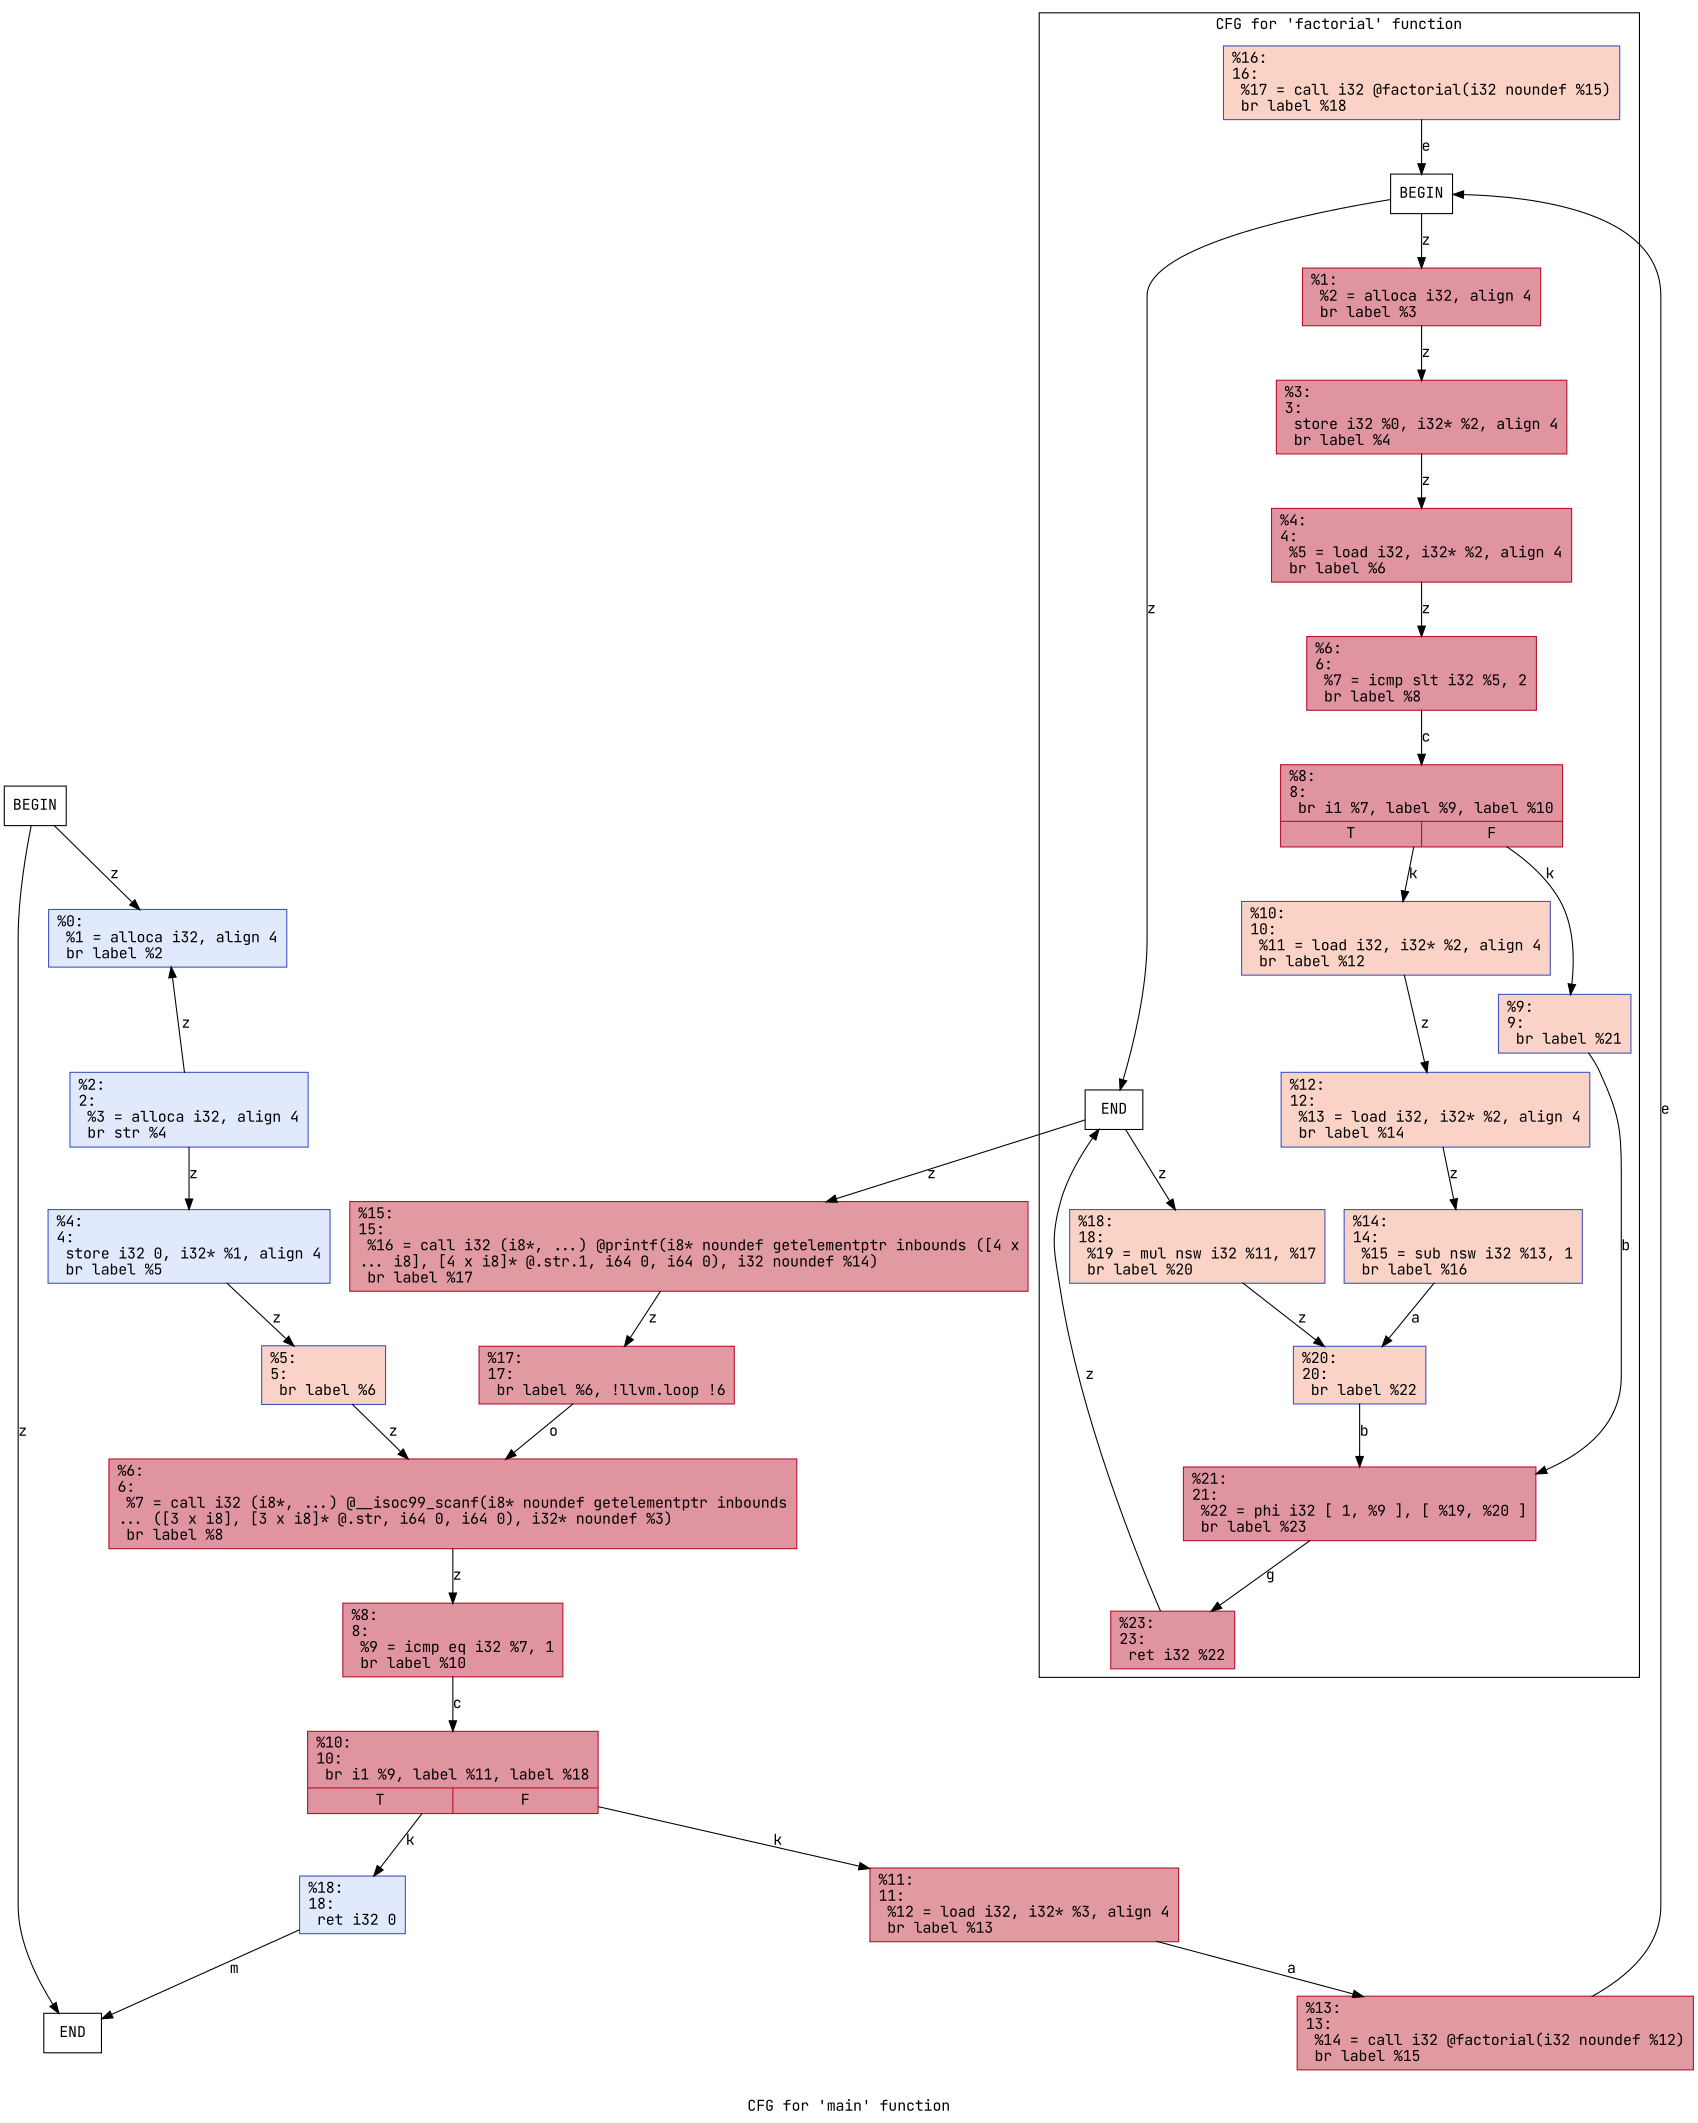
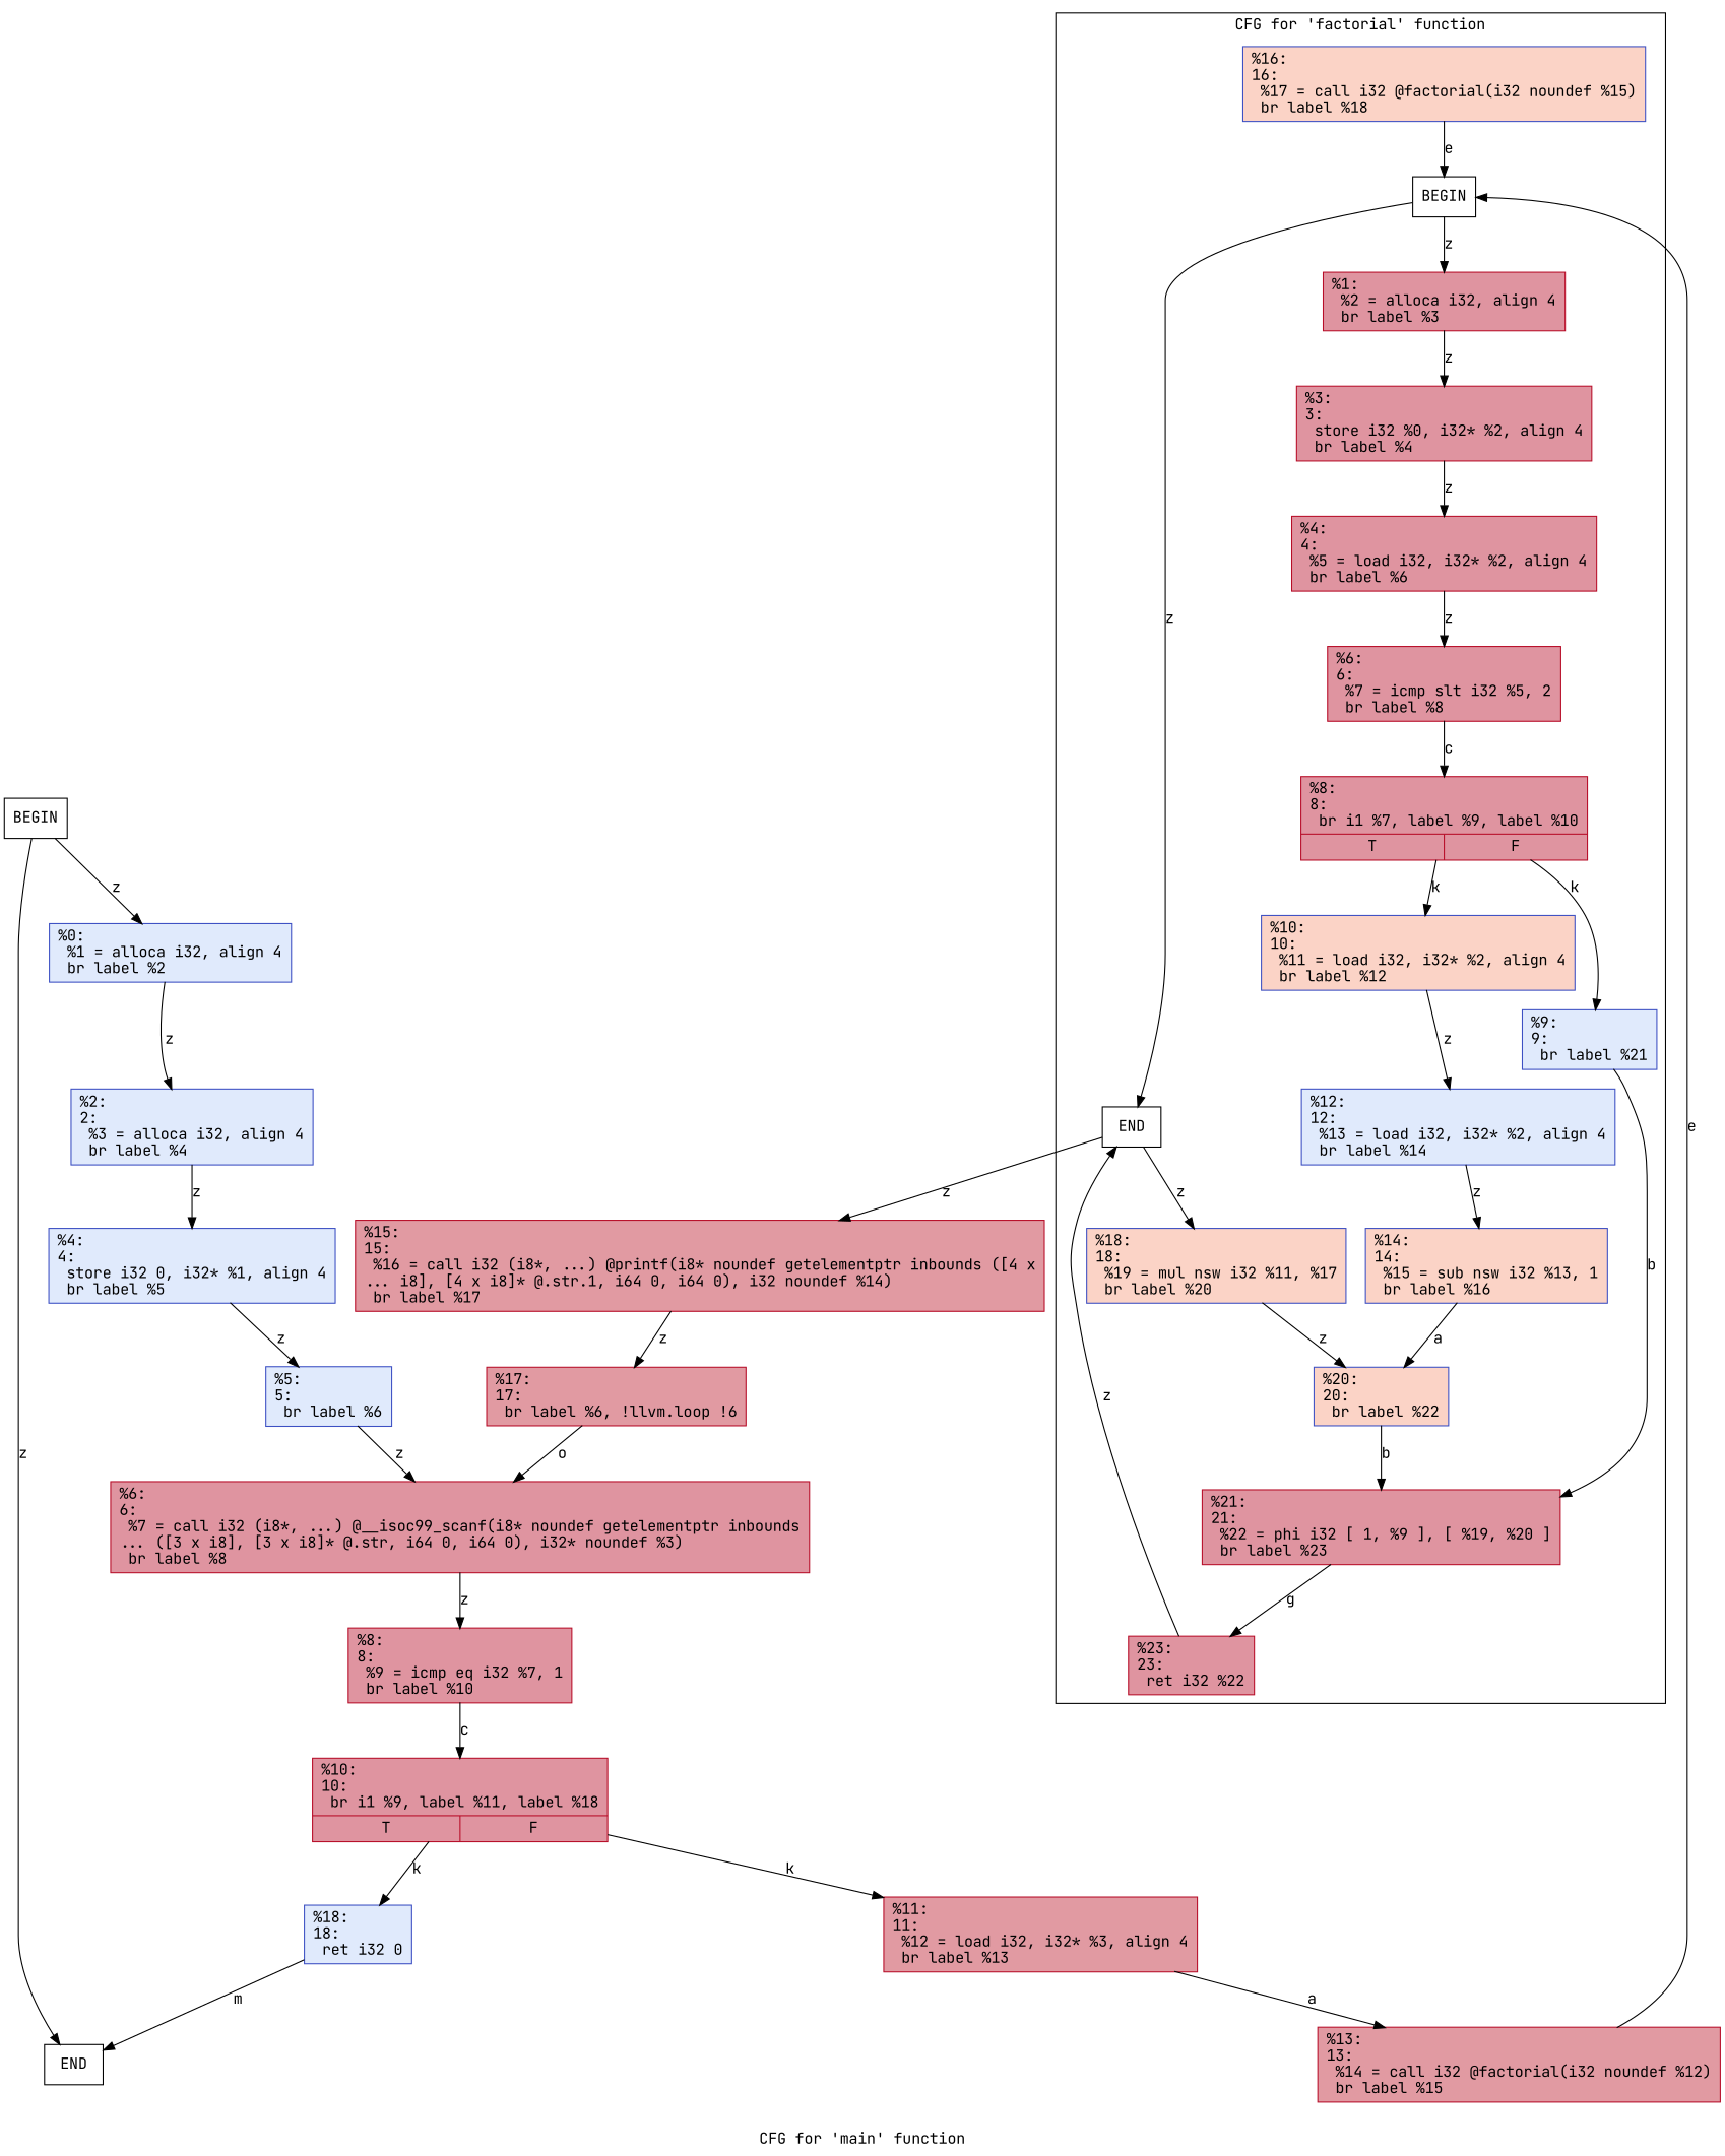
  digraph {
    fontname="JetBrains Mono"
    label="CFG for 'main' function"
    node [fontname="JetBrains Mono" shape=record color="#b70d28ff" fillcolor="#b70d2870" style=filled]
    edge [fontname="JetBrains Mono"]
    n1 [label=BEGIN color="" fillcolor="" style=""]
    n2 [label=END color="" fillcolor="" style=""]
    n3 [label="{%1:\l  %2 = alloca i32, align 4\l  br label %3\l}"]
    n4 [color="#3d50c3ff" fillcolor="#f59c7d70" label="{%18:\l18:                                               \l  %19 = mul nsw i32 %11, %17\l  br label %20\l}"]
    n5 [label="{%3:\l3:                                                \l  store i32 %0, i32* %2, align 4\l  br label %4\l}"]
    n6 [label="{%4:\l4:                                                \l  %5 = load i32, i32* %2, align 4\l  br label %6\l}"]
    n7 [label="{%6:\l6:                                                \l  %7 = icmp slt i32 %5, 2\l  br label %8\l}"]
    n8 [label="{%8:\l8:                                                \l  br i1 %7, label %9, label %10\l|{<s0>T|<s1>F}}"]
-   n9 [color="#3d50c3ff" fillcolor="#f59c7d70" label="{%9:\l9:                                                \l  br label %21\l}"]
+   n9 [color="#3d50c3ff" fillcolor="#b9d0f970" label="{%9:\l9:                                                \l  br label %21\l}"]
    n10 [color="#3d50c3ff" fillcolor="#f59c7d70" label="{%10:\l10:                                               \l  %11 = load i32, i32* %2, align 4\l  br label %12\l}"]
    n11 [label="{%21:\l21:                                               \l  %22 = phi i32 [ 1, %9 ], [ %19, %20 ]\l  br label %23\l}"]
-   n12 [color="#3d50c3ff" fillcolor="#f59c7d70" label="{%12:\l12:                                               \l  %13 = load i32, i32* %2, align 4\l  br label %14\l}"]
+   n12 [color="#3d50c3ff" fillcolor="#b9d0f970" label="{%12:\l12:                                               \l  %13 = load i32, i32* %2, align 4\l  br label %14\l}"]
    n13 [label="{%23:\l23:                                               \l  ret i32 %22\l}"]
    n14 [color="#3d50c3ff" fillcolor="#f59c7d70" label="{%14:\l14:                                               \l  %15 = sub nsw i32 %13, 1\l  br label %16\l}"]
    n15 [color="#3d50c3ff" fillcolor="#f59c7d70" label="{%16:\l16:                                               \l  %17 = call i32 @factorial(i32 noundef %15)\l  br label %18\l}"]
    n16 [color="#3d50c3ff" fillcolor="#f59c7d70" label="{%20:\l20:                                               \l  br label %22\l}"]
    n17 [fillcolor="#bb1b2c70" label="{%15:\l15:                                               \l  %16 = call i32 (i8*, ...) @printf(i8* noundef getelementptr inbounds ([4 x\l... i8], [4 x i8]* @.str.1, i64 0, i64 0), i32 noundef %14)\l  br label %17\l}"]
    n18 [label=BEGIN color="" fillcolor="" style=""]
    n19 [color="#3d50c3ff" fillcolor="#b9d0f970" label="{%0:\l  %1 = alloca i32, align 4\l  br label %2\l}"]
    n20 [label=END color="" fillcolor="" style=""]
-   n21 [color="#3d50c3ff" fillcolor="#b9d0f970" label="{%2:\l2:                                                \l  %3 = alloca i32, align 4\l  br str %4\l}"]
+   n21 [color="#3d50c3ff" fillcolor="#b9d0f970" label="{%2:\l2:                                                \l  %3 = alloca i32, align 4\l  br label %4\l}"]
    n22 [color="#3d50c3ff" fillcolor="#b9d0f970" label="{%4:\l4:                                                \l  store i32 0, i32* %1, align 4\l  br label %5\l}"]
-   n23 [color="#3d50c3ff" fillcolor="#f59c7d70" label="{%5:\l5:                                                \l  br label %6\l}"]
+   n23 [color="#3d50c3ff" fillcolor="#b9d0f970" label="{%5:\l5:                                                \l  br label %6\l}"]
    n24 [label="{%6:\l6:                                                \l  %7 = call i32 (i8*, ...) @__isoc99_scanf(i8* noundef getelementptr inbounds\l... ([3 x i8], [3 x i8]* @.str, i64 0, i64 0), i32* noundef %3)\l  br label %8\l}"]
    n25 [label="{%8:\l8:                                                \l  %9 = icmp eq i32 %7, 1\l  br label %10\l}"]
    n26 [label="{%10:\l10:                                               \l  br i1 %9, label %11, label %18\l|{<s0>T|<s1>F}}"]
    n27 [fillcolor="#bb1b2c70" label="{%11:\l11:                                               \l  %12 = load i32, i32* %3, align 4\l  br label %13\l}"]
    n28 [color="#3d50c3ff" fillcolor="#b9d0f970" label="{%18:\l18:                                               \l  ret i32 0\l}"]
    n29 [fillcolor="#bb1b2c70" label="{%13:\l13:                                               \l  %14 = call i32 @factorial(i32 noundef %12)\l  br label %15\l}"]
    n30 [fillcolor="#bb1b2c70" label="{%17:\l17:                                               \l  br label %6, !llvm.loop !6\l}"]
    subgraph cluster_1 {
      bgcolor=white
      label="CFG for 'factorial' function"
      style=filled
      n1
      n2
      n3
      n4
      n5
      n6
      n7
      n8
      n9
      n10
      n11
      n12
      n13
      n14
      n15
      n16
    }
    n1 -> n2 [label=z]
    n1 -> n3 [label=z]
    n2 -> n4 [label=z]
    n2 -> n17 [label=z]
    n3 -> n5 [label=z]
    n4 -> n16 [label=z]
    n5 -> n6 [label=z]
    n6 -> n7 [label=z]
    n7 -> n8 [label=c]
    n8 -> n9 [label=k]
    n8 -> n10 [label=k]
    n9 -> n11 [label=b]
    n10 -> n12 [label=z]
    n11 -> n13 [label=g]
    n12 -> n14 [label=z]
    n13 -> n2 [label=z]
    n14 -> n16 [label=a]
    n15 -> n1 [label=e]
    n16 -> n11 [label=b]
    n17 -> n30 [label=z]
    n18 -> n19 [label=z]
    n18 -> n20 [label=z]
-   n21 -> n19 [label=z]
+   n19 -> n21 [label=z]
    n21 -> n22 [label=z]
    n22 -> n23 [label=z]
    n23 -> n24 [label=z]
    n24 -> n25 [label=z]
    n25 -> n26 [label=c]
    n26 -> n27 [label=k]
    n26 -> n28 [label=k]
    n27 -> n29 [label=a]
    n28 -> n20 [label=m]
    n29 -> n1 [label=e]
    n30 -> n24 [label=o]
  }
